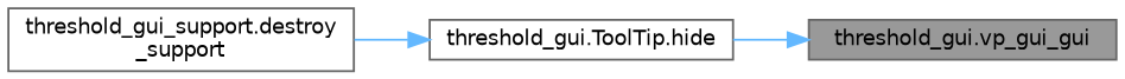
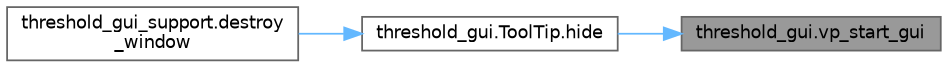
  digraph {
    rankdir=RL
    node [color=grey40 fillcolor=white fontname=Helvetica fontsize=10 shape=box style=filled]
    edge [color=steelblue1 dir=back fontname=Helvetica fontsize=10 labelfontname=Helvetica labelfontsize=10 style=solid]
-   n1 [color=gray40 fillcolor=grey60 fontcolor=black height=0.2 label="threshold_gui.vp_gui_gui" width=0.4]
+   n1 [color=gray40 fillcolor=grey60 fontcolor=black height=0.2 label="threshold_gui.vp_start_gui" width=0.4]
    n2 [height=0.2 label="threshold_gui.ToolTip.hide" width=0.4]
-   n3 [height=0.2 label="threshold_gui_support.destroy\l_support" width=0.4]
+   n3 [height=0.2 label="threshold_gui_support.destroy\l_window" width=0.4]
    n1 -> n2
    n2 -> n3
  }
